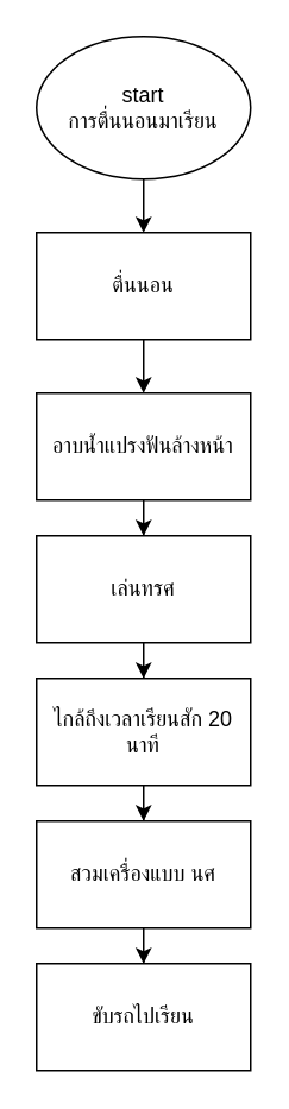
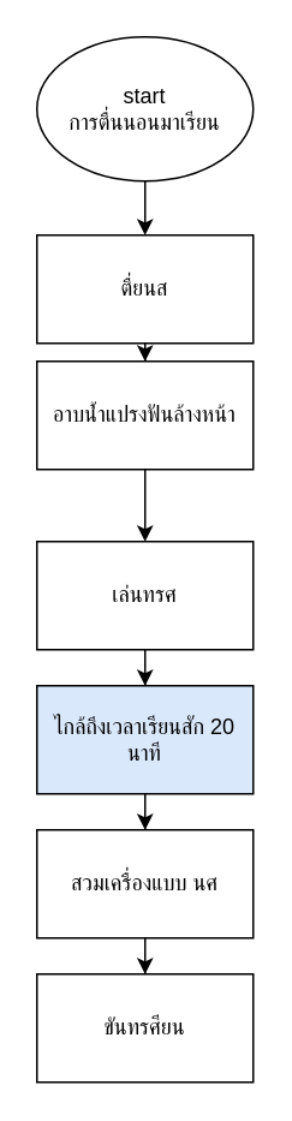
  <mxCell id="0" />
  <mxCell id="1" parent="0" />
  <mxCell id="2" value="" style="edgeStyle=orthogonalEdgeStyle;rounded=0;orthogonalLoop=1;jettySize=auto;html=1;" edge="1" parent="1" source="3" target="5"><mxGeometry relative="1" as="geometry" /></mxCell>
  <mxCell id="3" value="start&lt;br&gt;การตื่นนอนมาเรียน&lt;br&gt;" style="ellipse;whiteSpace=wrap;html=1;" vertex="1" parent="1"><mxGeometry x="20" y="20" width="120" height="80" as="geometry" /></mxCell>
  <mxCell id="4" value="" style="edgeStyle=orthogonalEdgeStyle;rounded=0;orthogonalLoop=1;jettySize=auto;html=1;" edge="1" parent="1" source="5" target="7"><mxGeometry relative="1" as="geometry" /></mxCell>
- <mxCell id="5" value="ตื่นนอน" style="whiteSpace=wrap;html=1;" vertex="1" parent="1"><mxGeometry x="20" y="130" width="120" height="60" as="geometry" /></mxCell>
+ <mxCell id="5" value="ตื่ยนส" style="whiteSpace=wrap;html=1;" vertex="1" parent="1"><mxGeometry x="20" y="130" width="120" height="60" as="geometry" /></mxCell>
  <mxCell id="6" value="" style="edgeStyle=orthogonalEdgeStyle;rounded=0;orthogonalLoop=1;jettySize=auto;html=1;" edge="1" parent="1" source="7" target="9"><mxGeometry relative="1" as="geometry" /></mxCell>
- <mxCell id="7" value="อาบน้่ำแปรงฟันล้างหน้า" style="whiteSpace=wrap;html=1;" vertex="1" parent="1"><mxGeometry x="20" y="220" width="120" height="60" as="geometry" /></mxCell>
+ <mxCell id="7" value="อาบน้่ำแปรงฟันล้างหน้า" style="whiteSpace=wrap;html=1;" vertex="1" parent="1"><mxGeometry x="20" y="200" width="120" height="60" as="geometry" /></mxCell>
  <mxCell id="8" value="" style="edgeStyle=orthogonalEdgeStyle;rounded=0;orthogonalLoop=1;jettySize=auto;html=1;" edge="1" parent="1" source="9" target="11"><mxGeometry relative="1" as="geometry" /></mxCell>
  <mxCell id="9" value="เล่นทรศ" style="whiteSpace=wrap;html=1;" vertex="1" parent="1"><mxGeometry x="20" y="300" width="120" height="60" as="geometry" /></mxCell>
  <mxCell id="10" value="" style="edgeStyle=orthogonalEdgeStyle;rounded=0;orthogonalLoop=1;jettySize=auto;html=1;" edge="1" parent="1" source="11" target="13"><mxGeometry relative="1" as="geometry" /></mxCell>
- <mxCell id="11" value="ไกล้ถึงเวลาเรียนสัก 20 นาที" style="whiteSpace=wrap;html=1;" vertex="1" parent="1"><mxGeometry x="20" y="380" width="120" height="60" as="geometry" /></mxCell>
+ <mxCell id="11" value="ไกล้ถึงเวลาเรียนสัก 20 นาที" style="whiteSpace=wrap;html=1;fillColor=#dae8fc;" vertex="1" parent="1"><mxGeometry x="20" y="380" width="120" height="60" as="geometry" /></mxCell>
  <mxCell id="12" value="" style="edgeStyle=orthogonalEdgeStyle;rounded=0;orthogonalLoop=1;jettySize=auto;html=1;" edge="1" parent="1" source="13" target="14"><mxGeometry relative="1" as="geometry" /></mxCell>
  <mxCell id="13" value="สวมเครื่องแบบ นศ" style="whiteSpace=wrap;html=1;" vertex="1" parent="1"><mxGeometry x="20" y="460" width="120" height="60" as="geometry" /></mxCell>
- <mxCell id="14" value="ขับรถไปเรียน" style="whiteSpace=wrap;html=1;" vertex="1" parent="1"><mxGeometry x="20" y="540" width="120" height="60" as="geometry" /></mxCell>
+ <mxCell id="14" value="ขันทรศียน" style="whiteSpace=wrap;html=1;" vertex="1" parent="1"><mxGeometry x="20" y="540" width="120" height="60" as="geometry" /></mxCell>
